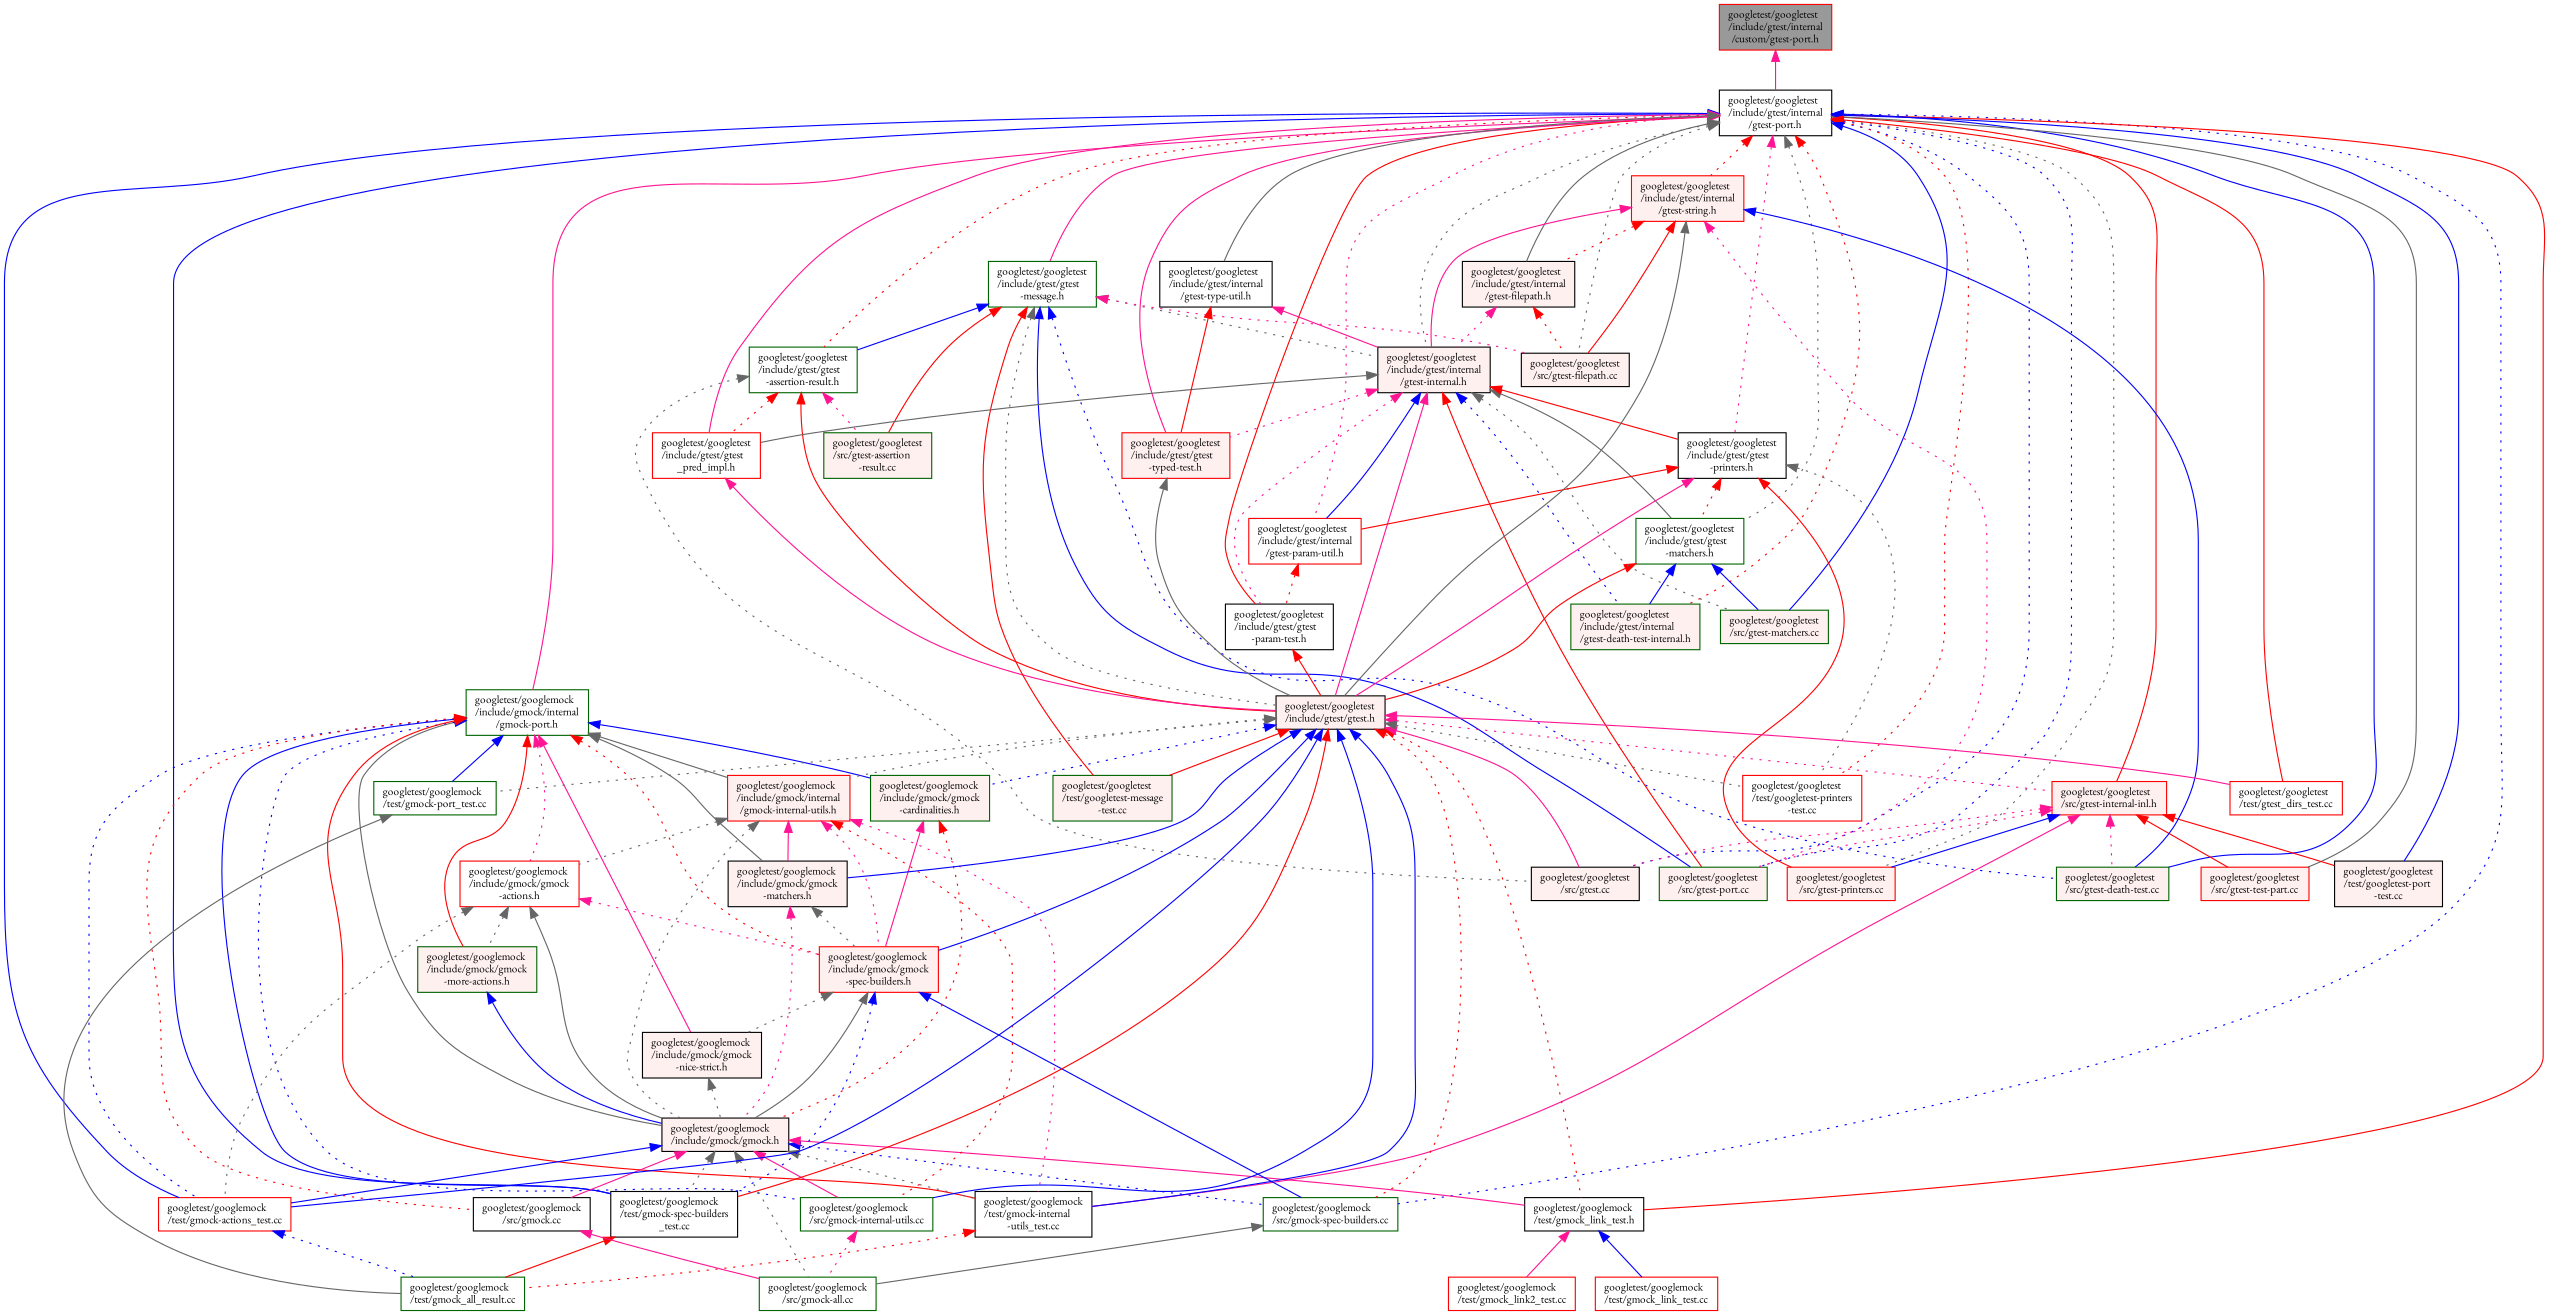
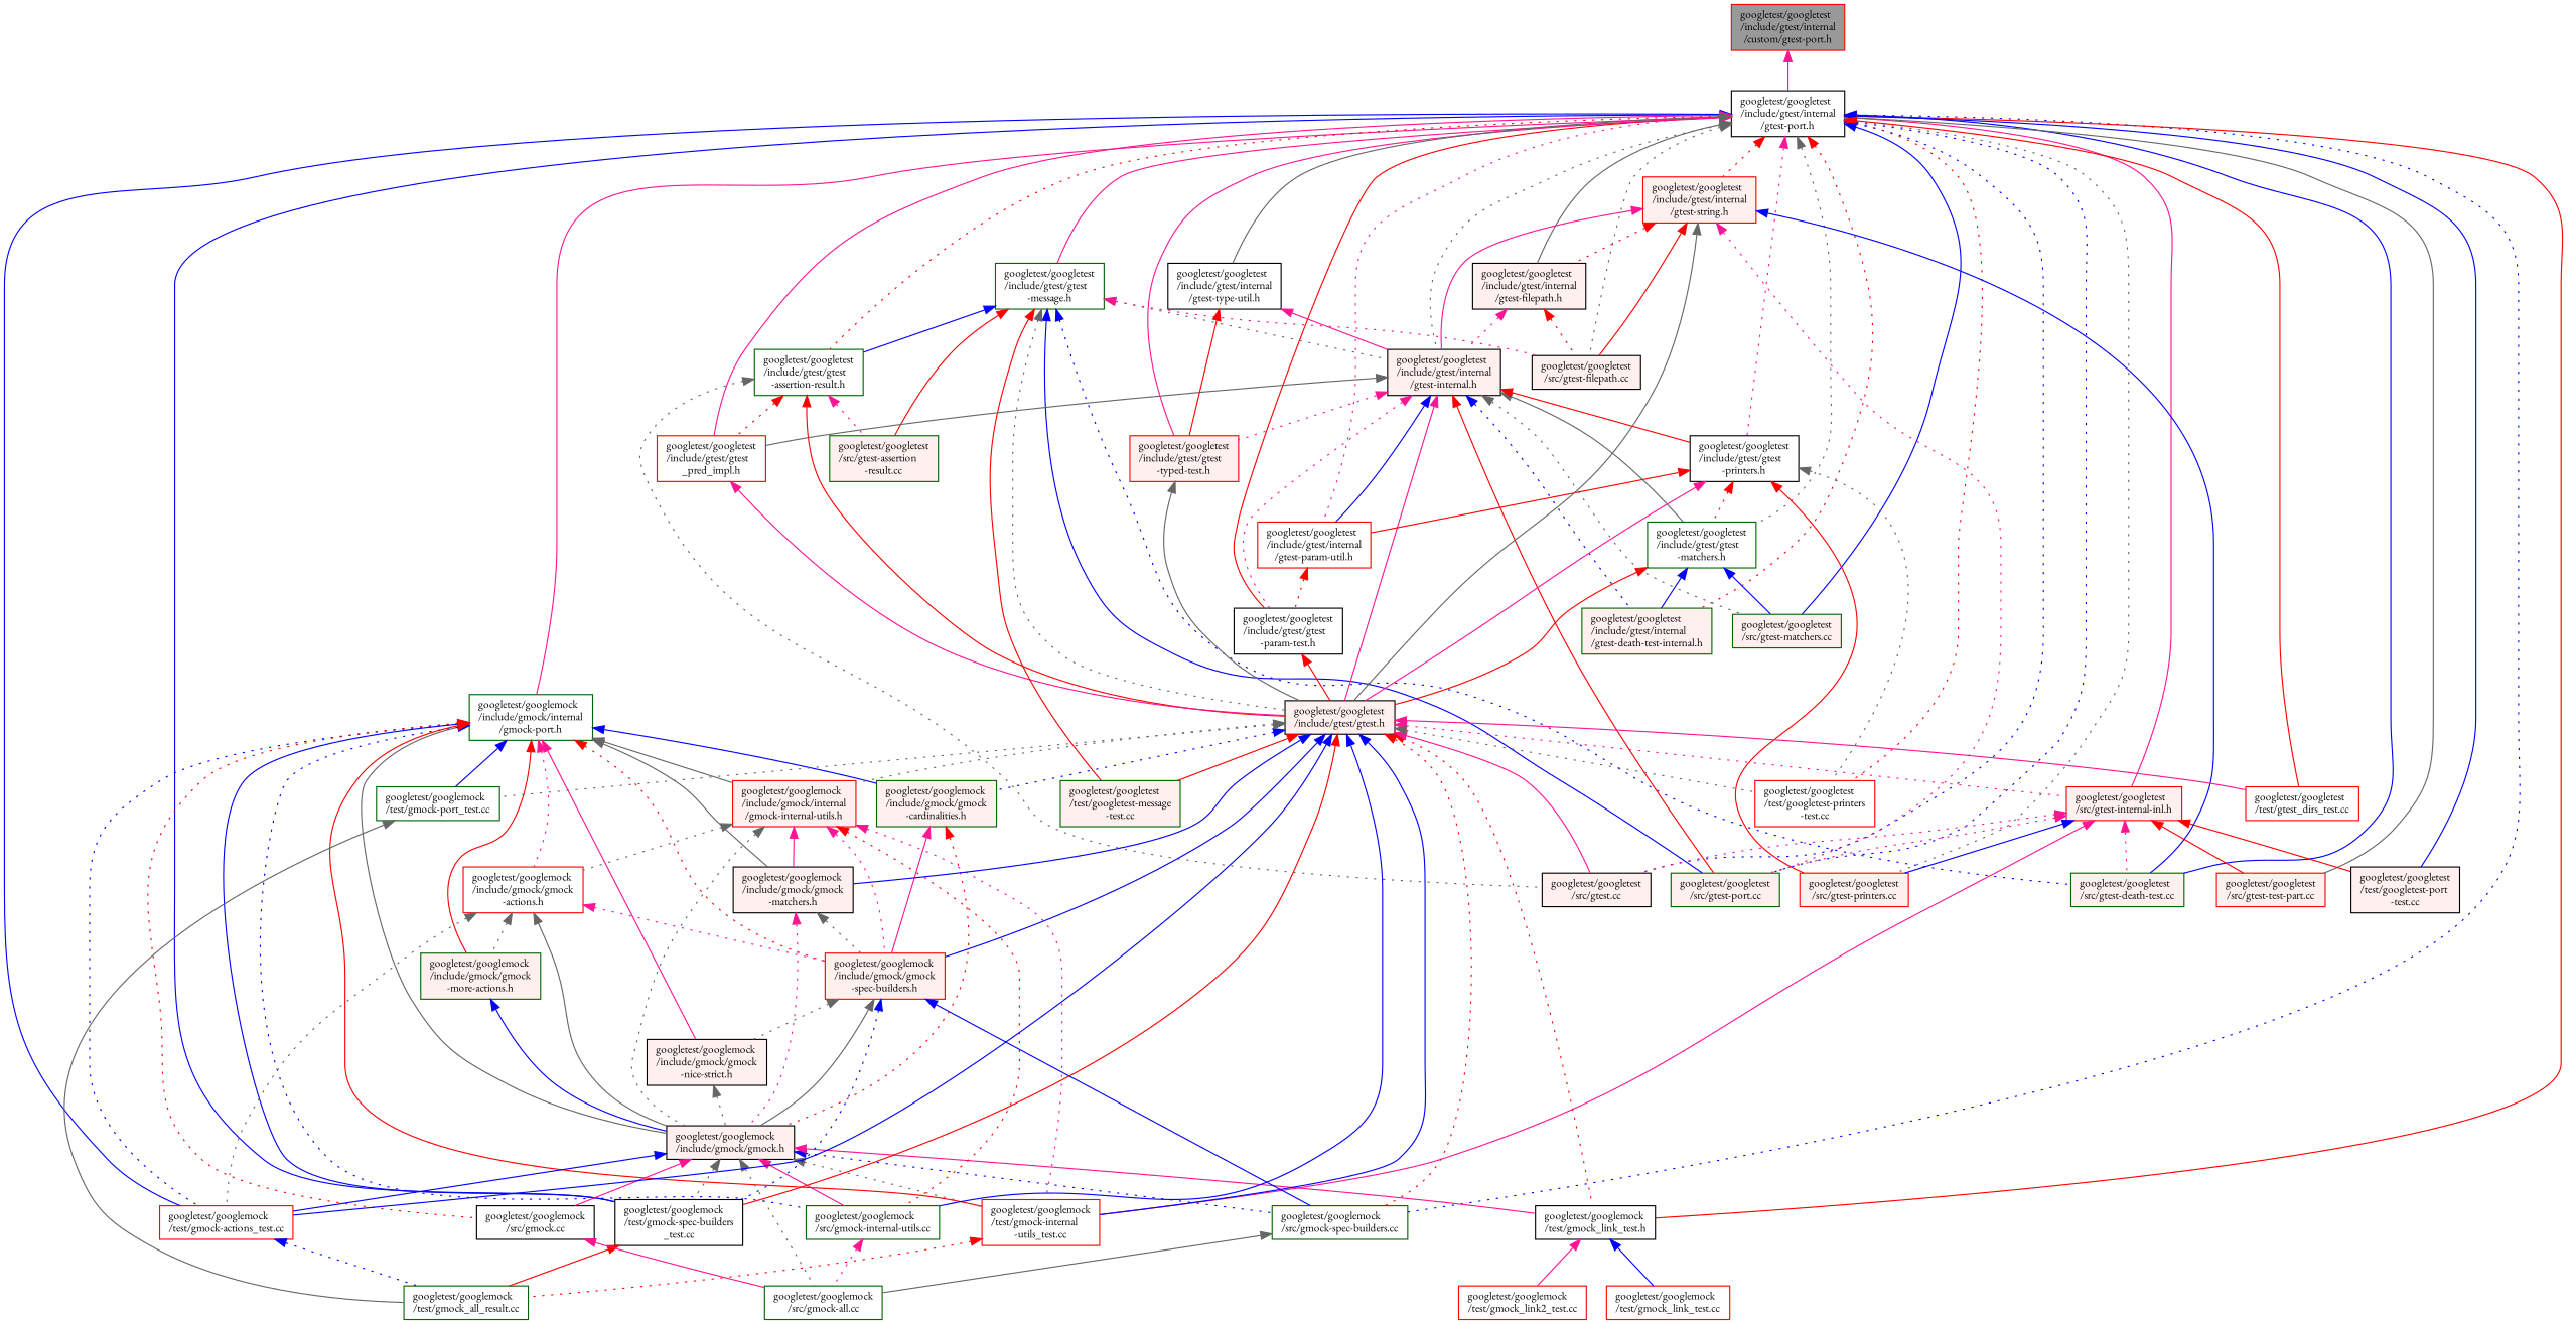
  digraph {
    fontname="EB Garamond"
    node [color=black fillcolor=white fontname="EB Garamond" fontsize=10 shape=box style=filled]
    edge [color=deeppink dir=back fontname="EB Garamond" fontsize=10 labelfontname=Helvetica labelfontsize=10 style=solid]
    n1 [color=red fillcolor=grey60 fontcolor=black height=0.2 label="googletest/googletest\l/include/gtest/internal\l/custom/gtest-port.h" width=0.4]
    n2 [height=0.2 label="googletest/googletest\l/include/gtest/internal\l/gtest-port.h" width=0.4]
    n3 [color=darkgreen height=0.2 label="googletest/googlemock\l/include/gmock/internal\l/gmock-port.h" width=0.4]
    n4 [color=darkgreen height=0.2 label="googletest/googlemock\l/src/gmock-spec-builders.cc" width=0.4]
    n5 [color=red height=0.2 label="googletest/googlemock\l/test/gmock-actions_test.cc" width=0.4]
    n6 [height=0.2 label="googletest/googlemock\l/test/gmock-spec-builders\l_test.cc" width=0.4]
    n7 [height=0.2 label="googletest/googlemock\l/test/gmock_link_test.h" width=0.4]
    n8 [color=darkgreen height=0.2 label="googletest/googletest\l/include/gtest/gtest\l-assertion-result.h" width=0.4]
    n9 [color=red fillcolor="#FFF0F0" height=0.2 label="googletest/googletest\l/src/gtest-internal-inl.h" width=0.4]
    n10 [color=darkgreen fillcolor="#FFF0F0" height=0.2 label="googletest/googletest\l/src/gtest-death-test.cc" width=0.4]
    n11 [color=darkgreen fillcolor="#FFF0F0" height=0.2 label="googletest/googletest\l/src/gtest-port.cc" width=0.4]
    n12 [color=red fillcolor="#FFF0F0" height=0.2 label="googletest/googletest\l/src/gtest-printers.cc" width=0.4]
    n13 [color=red fillcolor="#FFF0F0" height=0.2 label="googletest/googletest\l/src/gtest-test-part.cc" width=0.4]
    n14 [fillcolor="#FFF0F0" height=0.2 label="googletest/googletest\l/src/gtest.cc" width=0.4]
    n15 [fillcolor="#FFF0F0" height=0.2 label="googletest/googletest\l/test/googletest-port\l-test.cc" width=0.4]
    n16 [color=red height=0.2 label="googletest/googletest\l/test/googletest-printers\l-test.cc" width=0.4]
    n17 [color=red height=0.2 label="googletest/googletest\l/test/gtest_dirs_test.cc" width=0.4]
    n18 [color=red height=0.2 label="googletest/googletest\l/include/gtest/gtest\l_pred_impl.h" width=0.4]
    n19 [color=darkgreen height=0.2 label="googletest/googletest\l/include/gtest/gtest\l-matchers.h" width=0.4]
    n20 [color=darkgreen fillcolor="#FFF0F0" height=0.2 label="googletest/googletest\l/include/gtest/internal\l/gtest-death-test-internal.h" width=0.4]
    n21 [color=darkgreen fillcolor="#FFF0F0" height=0.2 label="googletest/googletest\l/src/gtest-matchers.cc" width=0.4]
    n22 [color=darkgreen height=0.2 label="googletest/googletest\l/include/gtest/gtest\l-message.h" width=0.4]
    n23 [fillcolor="#FFF0F0" height=0.2 label="googletest/googletest\l/include/gtest/internal\l/gtest-internal.h" width=0.4]
    n24 [height=0.2 label="googletest/googletest\l/include/gtest/gtest\l-param-test.h" width=0.4]
    n25 [height=0.2 label="googletest/googletest\l/include/gtest/gtest\l-printers.h" width=0.4]
    n26 [color=red height=0.2 label="googletest/googletest\l/include/gtest/internal\l/gtest-param-util.h" width=0.4]
    n27 [color=red fillcolor="#FFF0F0" height=0.2 label="googletest/googletest\l/include/gtest/gtest\l-typed-test.h" width=0.4]
    n28 [fillcolor="#FFF0F0" height=0.2 label="googletest/googletest\l/src/gtest-filepath.cc" width=0.4]
    n29 [fillcolor="#FFF0F0" height=0.2 label="googletest/googletest\l/include/gtest/internal\l/gtest-filepath.h" width=0.4]
    n30 [color=red fillcolor="#FFF0F0" height=0.2 label="googletest/googletest\l/include/gtest/internal\l/gtest-string.h" width=0.4]
    n31 [height=0.2 label="googletest/googletest\l/include/gtest/internal\l/gtest-type-util.h" width=0.4]
    n32 [color=red height=0.2 label="googletest/googlemock\l/include/gmock/gmock\l-actions.h" width=0.4]
    n33 [color=darkgreen fillcolor="#FFF0F0" height=0.2 label="googletest/googlemock\l/include/gmock/gmock\l-more-actions.h" width=0.4]
    n34 [fillcolor="#FFF0F0" height=0.2 label="googletest/googlemock\l/include/gmock/gmock.h" width=0.4]
    n35 [color=darkgreen height=0.2 label="googletest/googlemock\l/src/gmock-internal-utils.cc" width=0.4]
    n36 [height=0.2 label="googletest/googlemock\l/src/gmock.cc" width=0.4]
-   n37 [height=0.2 label="googletest/googlemock\l/test/gmock-internal\l-utils_test.cc" width=0.4]
+   n37 [color=red height=0.2 label="googletest/googlemock\l/test/gmock-internal\l-utils_test.cc" width=0.4]
    n38 [color=red fillcolor="#FFF0F0" height=0.2 label="googletest/googlemock\l/include/gmock/gmock\l-spec-builders.h" width=0.4]
    n39 [fillcolor="#FFF0F0" height=0.2 label="googletest/googlemock\l/include/gmock/gmock\l-nice-strict.h" width=0.4]
    n40 [color=darkgreen fillcolor="#FFF0F0" height=0.2 label="googletest/googlemock\l/include/gmock/gmock\l-cardinalities.h" width=0.4]
    n41 [fillcolor="#FFF0F0" height=0.2 label="googletest/googlemock\l/include/gmock/gmock\l-matchers.h" width=0.4]
    n42 [color=red fillcolor="#FFF0F0" height=0.2 label="googletest/googlemock\l/include/gmock/internal\l/gmock-internal-utils.h" width=0.4]
    n43 [color=darkgreen height=0.2 label="googletest/googlemock\l/test/gmock-port_test.cc" width=0.4]
    n44 [color=darkgreen height=0.2 label="googletest/googlemock\l/src/gmock-all.cc" width=0.4]
    n45 [color=darkgreen height=0.2 label="googletest/googlemock\l/test/gmock_all_result.cc" width=0.4]
    n46 [color=red height=0.2 label="googletest/googlemock\l/test/gmock_link2_test.cc" width=0.4]
    n47 [color=red height=0.2 label="googletest/googlemock\l/test/gmock_link_test.cc" width=0.4]
    n48 [fillcolor="#FFF0F0" height=0.2 label="googletest/googletest\l/include/gtest/gtest.h" width=0.4]
    n49 [color=darkgreen fillcolor="#FFF0F0" height=0.2 label="googletest/googletest\l/src/gtest-assertion\l-result.cc" width=0.4]
    n50 [color=darkgreen fillcolor="#FFF0F0" height=0.2 label="googletest/googletest\l/test/googletest-message\l-test.cc" width=0.4]
    n1 -> n2
    n2 -> n3
    n2 -> n4 [color=blue style=dotted]
    n2 -> n5 [color=blue]
    n2 -> n6 [color=blue]
    n2 -> n7 [color=red]
    n2 -> n8 [color=red style=dotted]
-   n2 -> n9 [color=red]
+   n2 -> n9
    n2 -> n10 [color=blue]
    n2 -> n11 [color=blue style=dotted]
    n2 -> n12 [color=gray40 style=dotted]
    n2 -> n13 [color=gray40]
    n2 -> n14 [color=blue style=dotted]
    n2 -> n15 [color=blue]
    n2 -> n16 [color=red style=dotted]
    n2 -> n17 [color=red]
    n2 -> n18
    n2 -> n19 [color=gray40 style=dotted]
    n2 -> n20 [color=red style=dotted]
    n2 -> n21 [color=blue]
    n2 -> n22
    n2 -> n23 [color=gray40 style=dotted]
    n2 -> n24 [color=red]
    n2 -> n25 [style=dotted]
    n2 -> n26 [style=dotted]
    n2 -> n27
    n2 -> n28 [color=gray40 style=dotted]
    n2 -> n29 [color=gray40]
    n2 -> n30 [color=red style=dotted]
    n2 -> n31 [color=gray40]
    n3 -> n5 [color=blue style=dotted]
    n3 -> n6 [color=blue]
    n3 -> n32 [style=dotted]
    n3 -> n33 [color=red]
    n3 -> n34 [color=gray40]
    n3 -> n35 [color=blue style=dotted]
    n3 -> n36 [color=red style=dotted]
    n3 -> n37 [color=red]
    n3 -> n38 [color=red style=dotted]
    n3 -> n39
    n3 -> n40 [color=blue]
    n3 -> n41 [color=gray40]
    n3 -> n42 [color=gray40]
    n3 -> n43 [color=blue]
    n4 -> n44 [color=gray40]
    n5 -> n45 [color=blue style=dotted]
    n6 -> n45 [color=red]
    n7 -> n46
    n7 -> n47 [color=blue]
    n8 -> n14 [color=gray40 style=dotted]
    n8 -> n18 [color=red style=dotted]
    n8 -> n48 [color=red]
    n8 -> n49 [style=dotted]
    n9 -> n10 [style=dotted]
    n9 -> n11 [style=dotted]
    n9 -> n12 [color=blue]
    n9 -> n13 [color=red]
    n9 -> n14 [style=dotted]
    n9 -> n15 [color=red]
    n9 -> n37
    n18 -> n48
    n19 -> n20 [color=blue]
    n19 -> n21 [color=blue]
    n19 -> n48 [color=red]
    n22 -> n8 [color=blue]
    n22 -> n10 [color=blue style=dotted]
    n22 -> n11 [color=blue]
    n22 -> n23 [color=gray40 style=dotted]
    n22 -> n28 [style=dotted]
    n22 -> n48 [color=gray40 style=dotted]
    n22 -> n49 [color=red]
    n22 -> n50 [color=red]
    n23 -> n11 [color=red]
    n23 -> n18 [color=gray40]
    n23 -> n19 [color=gray40]
    n23 -> n20 [color=blue style=dotted]
    n23 -> n21 [color=gray40 style=dotted]
    n23 -> n24 [style=dotted]
    n23 -> n25 [color=red]
    n23 -> n26 [color=blue]
    n23 -> n27 [style=dotted]
    n23 -> n48
    n24 -> n48 [color=red]
    n25 -> n12 [color=red]
    n25 -> n16 [color=gray40 style=dotted]
    n25 -> n19 [color=red style=dotted]
    n25 -> n26 [color=red]
    n25 -> n48
    n26 -> n24 [color=red style=dotted]
    n27 -> n48 [color=gray40]
    n29 -> n23 [style=dotted]
    n29 -> n28 [color=red style=dotted]
    n30 -> n10 [color=blue]
    n30 -> n11 [style=dotted]
    n30 -> n23
    n30 -> n28 [color=red]
    n30 -> n29 [color=red style=dotted]
    n30 -> n48 [color=gray40]
    n31 -> n23
    n31 -> n27 [color=red]
    n32 -> n5 [color=gray40 style=dotted]
    n32 -> n33 [color=gray40 style=dotted]
    n32 -> n34 [color=gray40]
    n32 -> n38 [style=dotted]
    n33 -> n34 [color=blue]
    n34 -> n4 [color=blue style=dotted]
    n34 -> n5 [color=blue]
    n34 -> n6 [color=gray40 style=dotted]
    n34 -> n7
    n34 -> n35
    n34 -> n36
    n34 -> n37 [color=gray40 style=dotted]
    n34 -> n44 [color=gray40 style=dotted]
    n35 -> n44 [style=dotted]
    n36 -> n44
    n37 -> n45 [color=red style=dotted]
    n38 -> n4 [color=blue]
    n38 -> n6 [color=blue style=dotted]
    n38 -> n34 [color=gray40]
    n38 -> n39 [color=gray40 style=dotted]
    n39 -> n34 [color=gray40 style=dotted]
    n40 -> n34 [color=red style=dotted]
    n40 -> n38
    n41 -> n34 [style=dotted]
    n41 -> n38 [color=gray40 style=dotted]
    n42 -> n32 [color=gray40 style=dotted]
    n42 -> n34 [color=gray40 style=dotted]
    n42 -> n35 [color=red style=dotted]
    n42 -> n37 [style=dotted]
    n42 -> n38 [style=dotted]
    n42 -> n41
    n43 -> n45 [color=gray40]
    n48 -> n4 [color=red style=dotted]
    n48 -> n5 [color=blue]
    n48 -> n6 [color=red]
    n48 -> n7 [color=red style=dotted]
    n48 -> n9 [style=dotted]
    n48 -> n14
    n48 -> n16 [color=gray40 style=dotted]
    n48 -> n17
    n48 -> n35 [color=blue]
    n48 -> n37 [color=blue]
    n48 -> n38 [color=blue]
    n48 -> n40 [color=blue style=dotted]
    n48 -> n41 [color=blue]
    n48 -> n42 [color=gray40 style=dotted]
    n48 -> n43 [color=gray40 style=dotted]
    n48 -> n50 [color=red]
  }
